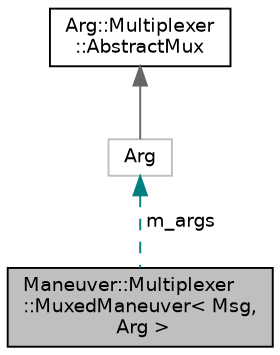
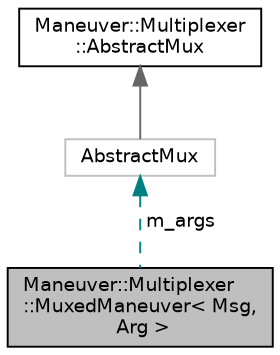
  digraph {
    node [color=black fillcolor=white fontname=Helvetica fontsize=10 shape=record style=filled]
    edge [dir=back fontname=Helvetica fontsize=10 labelfontname=Helvetica labelfontsize=10]
    n1 [fillcolor=grey75 fontcolor=black height=0.2 label="Maneuver::Multiplexer\l::MuxedManeuver\< Msg,\l Arg \>" width=0.4]
-   n2 [height=0.2 label="Arg::Multiplexer\l::AbstractMux" width=0.4]
-   n3 [color=grey75 height=0.2 label=Arg width=0.4]
+   n2 [height=0.2 label="Maneuver::Multiplexer\l::AbstractMux" width=0.4]
+   n3 [color=grey75 height=0.2 label=AbstractMux width=0.4]
    n2 -> n3 [color=gray40 style=solid]
    n3 -> n1 [color=teal label=" m_args" style=dashed]
  }
